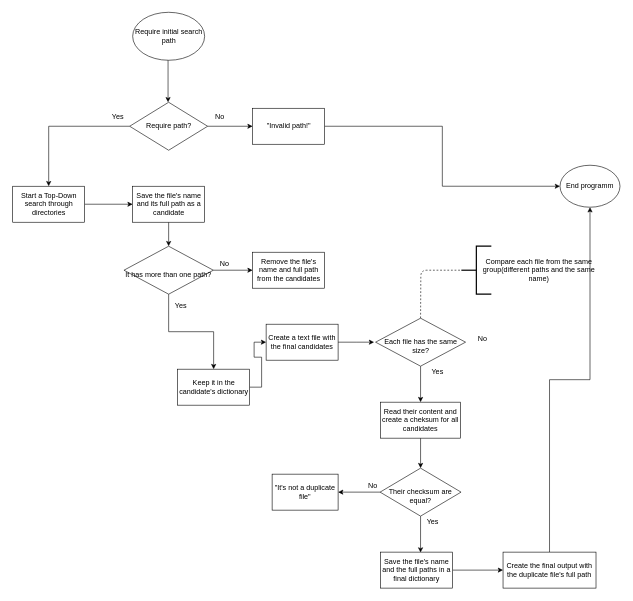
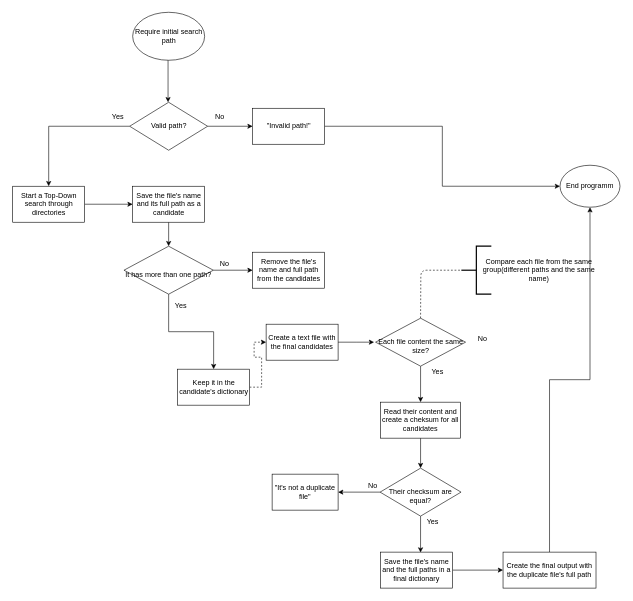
  <mxCell id="0" />
  <mxCell id="1" parent="0" />
  <mxCell id="2" value="" style="strokeWidth=2;html=1;shape=mxgraph.flowchart.annotation_2;align=left;rotation=0;direction=east;" vertex="1" parent="1"><mxGeometry x="768.5" y="410" width="50" height="80" as="geometry" /></mxCell>
  <mxCell id="3" value="&lt;div&gt;Require initial search path&lt;/div&gt;" style="ellipse;whiteSpace=wrap;html=1;" parent="1" vertex="1"><mxGeometry x="220.5" y="20" width="120" height="80" as="geometry" /></mxCell>
  <mxCell id="4" value="" style="endArrow=classic;html=1;" parent="1" edge="1"><mxGeometry width="50" height="50" relative="1" as="geometry"><mxPoint x="279.5" y="100" as="sourcePoint" /><mxPoint x="279.5" y="170" as="targetPoint" /></mxGeometry></mxCell>
  <mxCell id="5" style="edgeStyle=orthogonalEdgeStyle;rounded=0;orthogonalLoop=1;jettySize=auto;html=1;exitX=1;exitY=0.5;exitDx=0;exitDy=0;entryX=0;entryY=0.5;entryDx=0;entryDy=0;" parent="1" source="7" target="9" edge="1"><mxGeometry relative="1" as="geometry" /></mxCell>
  <mxCell id="6" style="edgeStyle=orthogonalEdgeStyle;rounded=0;orthogonalLoop=1;jettySize=auto;html=1;exitX=0;exitY=0.5;exitDx=0;exitDy=0;entryX=0.5;entryY=0;entryDx=0;entryDy=0;" parent="1" source="7" target="12" edge="1"><mxGeometry relative="1" as="geometry" /></mxCell>
- <mxCell id="7" value="Require path?" style="rhombus;whiteSpace=wrap;html=1;" parent="1" vertex="1"><mxGeometry x="215.5" y="170" width="130" height="80" as="geometry" /></mxCell>
+ <mxCell id="7" value="Valid path?" style="rhombus;whiteSpace=wrap;html=1;" parent="1" vertex="1"><mxGeometry x="215.5" y="170" width="130" height="80" as="geometry" /></mxCell>
  <mxCell id="8" style="edgeStyle=orthogonalEdgeStyle;rounded=0;orthogonalLoop=1;jettySize=auto;html=1;exitX=1;exitY=0.5;exitDx=0;exitDy=0;entryX=0;entryY=0.5;entryDx=0;entryDy=0;" parent="1" source="9" edge="1" target="14"><mxGeometry relative="1" as="geometry"><mxPoint x="600.5" y="210" as="targetPoint" /></mxGeometry></mxCell>
  <mxCell id="9" value="&quot;Invalid path!&quot;" style="rounded=0;whiteSpace=wrap;html=1;" parent="1" vertex="1"><mxGeometry x="420.5" y="180" width="120" height="60" as="geometry" /></mxCell>
  <mxCell id="10" value="&lt;div&gt;No&lt;/div&gt;" style="text;html=1;strokeColor=none;fillColor=none;align=center;verticalAlign=middle;whiteSpace=wrap;rounded=0;" parent="1" vertex="1"><mxGeometry x="345.5" y="185" width="40" height="20" as="geometry" /></mxCell>
  <mxCell id="11" style="edgeStyle=orthogonalEdgeStyle;rounded=0;orthogonalLoop=1;jettySize=auto;html=1;entryX=0;entryY=0.5;entryDx=0;entryDy=0;" parent="1" source="12" target="16" edge="1"><mxGeometry relative="1" as="geometry" /></mxCell>
  <mxCell id="12" value="&lt;div&gt;Start a Top-Down search through directories&lt;/div&gt;" style="rounded=0;whiteSpace=wrap;html=1;" parent="1" vertex="1"><mxGeometry x="20.5" y="310" width="120" height="60" as="geometry" /></mxCell>
  <mxCell id="13" value="&lt;div&gt;Yes&lt;/div&gt;" style="text;html=1;strokeColor=none;fillColor=none;align=center;verticalAlign=middle;whiteSpace=wrap;rounded=0;" parent="1" vertex="1"><mxGeometry x="175.5" y="185" width="40" height="20" as="geometry" /></mxCell>
  <mxCell id="14" value="End programm" style="ellipse;whiteSpace=wrap;html=1;" parent="1" vertex="1"><mxGeometry x="933" y="275" width="100" height="70" as="geometry" /></mxCell>
  <mxCell id="15" style="edgeStyle=orthogonalEdgeStyle;rounded=0;orthogonalLoop=1;jettySize=auto;html=1;exitX=0.5;exitY=1;exitDx=0;exitDy=0;entryX=0.5;entryY=0;entryDx=0;entryDy=0;" parent="1" source="16" target="19" edge="1"><mxGeometry relative="1" as="geometry" /></mxCell>
  <mxCell id="16" value="Save the file's name and its full path as a candidate" style="rounded=0;whiteSpace=wrap;html=1;" parent="1" vertex="1"><mxGeometry x="220.5" y="310" width="120" height="60" as="geometry" /></mxCell>
  <mxCell id="17" style="edgeStyle=orthogonalEdgeStyle;rounded=0;orthogonalLoop=1;jettySize=auto;html=1;exitX=1;exitY=0.5;exitDx=0;exitDy=0;entryX=0;entryY=0.5;entryDx=0;entryDy=0;" parent="1" source="19" target="20" edge="1"><mxGeometry relative="1" as="geometry" /></mxCell>
  <mxCell id="18" style="edgeStyle=orthogonalEdgeStyle;rounded=0;orthogonalLoop=1;jettySize=auto;html=1;exitX=0.5;exitY=1;exitDx=0;exitDy=0;entryX=0.5;entryY=0;entryDx=0;entryDy=0;" parent="1" source="19" target="23" edge="1"><mxGeometry relative="1" as="geometry" /></mxCell>
  <mxCell id="19" value="&lt;div align=&quot;center&quot;&gt;&lt;br&gt;&lt;/div&gt;&lt;div align=&quot;center&quot;&gt;It has more than one path?&lt;/div&gt;" style="rhombus;whiteSpace=wrap;html=1;" parent="1" vertex="1"><mxGeometry x="206" y="410" width="149" height="80" as="geometry" /></mxCell>
  <mxCell id="20" value="Remove the file's name and full path from the candidates" style="rounded=0;whiteSpace=wrap;html=1;" parent="1" vertex="1"><mxGeometry x="420.5" y="420" width="120" height="60" as="geometry" /></mxCell>
  <mxCell id="21" value="&lt;div&gt;No&lt;/div&gt;" style="text;html=1;strokeColor=none;fillColor=none;align=center;verticalAlign=middle;whiteSpace=wrap;rounded=0;" parent="1" vertex="1"><mxGeometry x="353.5" y="430" width="40" height="20" as="geometry" /></mxCell>
- <mxCell id="22" style="edgeStyle=orthogonalEdgeStyle;rounded=0;orthogonalLoop=1;jettySize=auto;html=1;exitX=1;exitY=0.5;exitDx=0;exitDy=0;entryX=0;entryY=0.5;entryDx=0;entryDy=0;" edge="1" parent="1" source="23" target="29"><mxGeometry relative="1" as="geometry" /></mxCell>
+ <mxCell id="22" style="edgeStyle=orthogonalEdgeStyle;rounded=0;orthogonalLoop=1;jettySize=auto;html=1;exitX=1;exitY=0.5;exitDx=0;exitDy=0;entryX=0;entryY=0.5;entryDx=0;entryDy=0;dashed=1;" edge="1" parent="1" source="23" target="29"><mxGeometry relative="1" as="geometry" /></mxCell>
  <mxCell id="23" value="Keep it in the candidate's dictionary" style="rounded=0;whiteSpace=wrap;html=1;" parent="1" vertex="1"><mxGeometry x="295.5" y="615" width="120" height="60" as="geometry" /></mxCell>
  <mxCell id="24" value="&lt;div&gt;Yes&lt;/div&gt;" style="text;html=1;strokeColor=none;fillColor=none;align=center;verticalAlign=middle;whiteSpace=wrap;rounded=0;" parent="1" vertex="1"><mxGeometry x="280.5" y="500" width="40" height="20" as="geometry" /></mxCell>
  <mxCell id="25" style="edgeStyle=orthogonalEdgeStyle;rounded=0;orthogonalLoop=1;jettySize=auto;html=1;exitX=0.5;exitY=1;exitDx=0;exitDy=0;" edge="1" parent="1" source="26" target="34"><mxGeometry relative="1" as="geometry" /></mxCell>
- <mxCell id="26" value="&lt;br&gt;&lt;div&gt;Each file has the same size?&lt;/div&gt;" style="rhombus;whiteSpace=wrap;html=1;direction=east;" parent="1" vertex="1"><mxGeometry x="625.5" y="530" width="150" height="80" as="geometry" /></mxCell>
+ <mxCell id="26" value="&lt;br&gt;&lt;div&gt;Each file content the same size?&lt;/div&gt;" style="rhombus;whiteSpace=wrap;html=1;direction=east;" parent="1" vertex="1"><mxGeometry x="625.5" y="530" width="150" height="80" as="geometry" /></mxCell>
  <mxCell id="27" value="Compare each file from the same group(different paths and the same name)" style="text;html=1;strokeColor=none;fillColor=none;align=center;verticalAlign=middle;whiteSpace=wrap;rounded=0;direction=east;" vertex="1" parent="1"><mxGeometry x="803" y="420" width="190" height="60" as="geometry" /></mxCell>
  <mxCell id="28" style="edgeStyle=orthogonalEdgeStyle;rounded=0;orthogonalLoop=1;jettySize=auto;html=1;exitX=1;exitY=0.5;exitDx=0;exitDy=0;" edge="1" parent="1" source="29"><mxGeometry relative="1" as="geometry"><mxPoint x="623" y="570" as="targetPoint" /></mxGeometry></mxCell>
  <mxCell id="29" value="Create a text file with the final candidates" style="rounded=0;whiteSpace=wrap;html=1;" vertex="1" parent="1"><mxGeometry x="443" y="540" width="120" height="60" as="geometry" /></mxCell>
  <mxCell id="30" value="" style="endArrow=none;dashed=1;html=1;exitX=0.5;exitY=0;exitDx=0;exitDy=0;entryX=0;entryY=0.5;entryDx=0;entryDy=0;entryPerimeter=0;" edge="1" parent="1" source="26" target="2"><mxGeometry width="50" height="50" relative="1" as="geometry"><mxPoint x="675.5" y="490" as="sourcePoint" /><mxPoint x="725.5" y="440" as="targetPoint" /><Array as="points"><mxPoint x="701" y="450" /></Array></mxGeometry></mxCell>
  <mxCell id="31" value="&lt;div&gt;No&lt;/div&gt;" style="text;html=1;strokeColor=none;fillColor=none;align=center;verticalAlign=middle;whiteSpace=wrap;rounded=0;" vertex="1" parent="1"><mxGeometry x="600.5" y="800" width="40" height="20" as="geometry" /></mxCell>
  <mxCell id="32" value="&lt;div&gt;Yes&lt;/div&gt;" style="text;html=1;strokeColor=none;fillColor=none;align=center;verticalAlign=middle;whiteSpace=wrap;rounded=0;" vertex="1" parent="1"><mxGeometry x="708.5" y="610" width="40" height="20" as="geometry" /></mxCell>
  <mxCell id="33" style="edgeStyle=orthogonalEdgeStyle;rounded=0;orthogonalLoop=1;jettySize=auto;html=1;exitX=0.5;exitY=1;exitDx=0;exitDy=0;entryX=0.5;entryY=0;entryDx=0;entryDy=0;" edge="1" parent="1" source="34" target="37"><mxGeometry relative="1" as="geometry" /></mxCell>
  <mxCell id="34" value="Read their content and create a cheksum for all candidates" style="rounded=0;whiteSpace=wrap;html=1;" vertex="1" parent="1"><mxGeometry x="634" y="670" width="133" height="60" as="geometry" /></mxCell>
  <mxCell id="35" style="edgeStyle=orthogonalEdgeStyle;rounded=0;orthogonalLoop=1;jettySize=auto;html=1;entryX=1;entryY=0.5;entryDx=0;entryDy=0;" edge="1" parent="1" source="37" target="38"><mxGeometry relative="1" as="geometry" /></mxCell>
  <mxCell id="36" style="edgeStyle=orthogonalEdgeStyle;rounded=0;orthogonalLoop=1;jettySize=auto;html=1;exitX=0.5;exitY=1;exitDx=0;exitDy=0;entryX=0.554;entryY=0.011;entryDx=0;entryDy=0;entryPerimeter=0;" edge="1" parent="1" source="37" target="41"><mxGeometry relative="1" as="geometry" /></mxCell>
  <mxCell id="37" value="&lt;div&gt;&lt;br&gt;&lt;/div&gt;&lt;div&gt;Their checksum are equal?&lt;/div&gt;" style="rhombus;whiteSpace=wrap;html=1;" vertex="1" parent="1"><mxGeometry x="633" y="780" width="135" height="80" as="geometry" /></mxCell>
  <mxCell id="38" value="&quot;It's not a duplicate file&quot;" style="rounded=0;whiteSpace=wrap;html=1;" vertex="1" parent="1"><mxGeometry x="453" y="790" width="110" height="60" as="geometry" /></mxCell>
  <mxCell id="39" value="&lt;div&gt;No&lt;/div&gt;" style="text;html=1;strokeColor=none;fillColor=none;align=center;verticalAlign=middle;whiteSpace=wrap;rounded=0;" vertex="1" parent="1"><mxGeometry x="783.5" y="554" width="40" height="20" as="geometry" /></mxCell>
  <mxCell id="40" style="edgeStyle=orthogonalEdgeStyle;rounded=0;orthogonalLoop=1;jettySize=auto;html=1;exitX=1;exitY=0.5;exitDx=0;exitDy=0;" edge="1" parent="1" source="41" target="44"><mxGeometry relative="1" as="geometry"><mxPoint x="813" y="949.833" as="targetPoint" /></mxGeometry></mxCell>
  <mxCell id="41" value="Save the file's name and the full paths in a final dictionary" style="rounded=0;whiteSpace=wrap;html=1;" vertex="1" parent="1"><mxGeometry x="634" y="920" width="120" height="60" as="geometry" /></mxCell>
  <mxCell id="42" value="&lt;div&gt;Yes&lt;/div&gt;" style="text;html=1;strokeColor=none;fillColor=none;align=center;verticalAlign=middle;whiteSpace=wrap;rounded=0;" vertex="1" parent="1"><mxGeometry x="700.5" y="860" width="40" height="20" as="geometry" /></mxCell>
  <mxCell id="43" style="edgeStyle=orthogonalEdgeStyle;rounded=0;orthogonalLoop=1;jettySize=auto;html=1;entryX=0.5;entryY=1;entryDx=0;entryDy=0;" edge="1" parent="1" source="44" target="14"><mxGeometry relative="1" as="geometry" /></mxCell>
  <mxCell id="44" value="Create the final output with the duplicate file's full path" style="rounded=0;whiteSpace=wrap;html=1;" vertex="1" parent="1"><mxGeometry x="838" y="920" width="155" height="60" as="geometry" /></mxCell>
